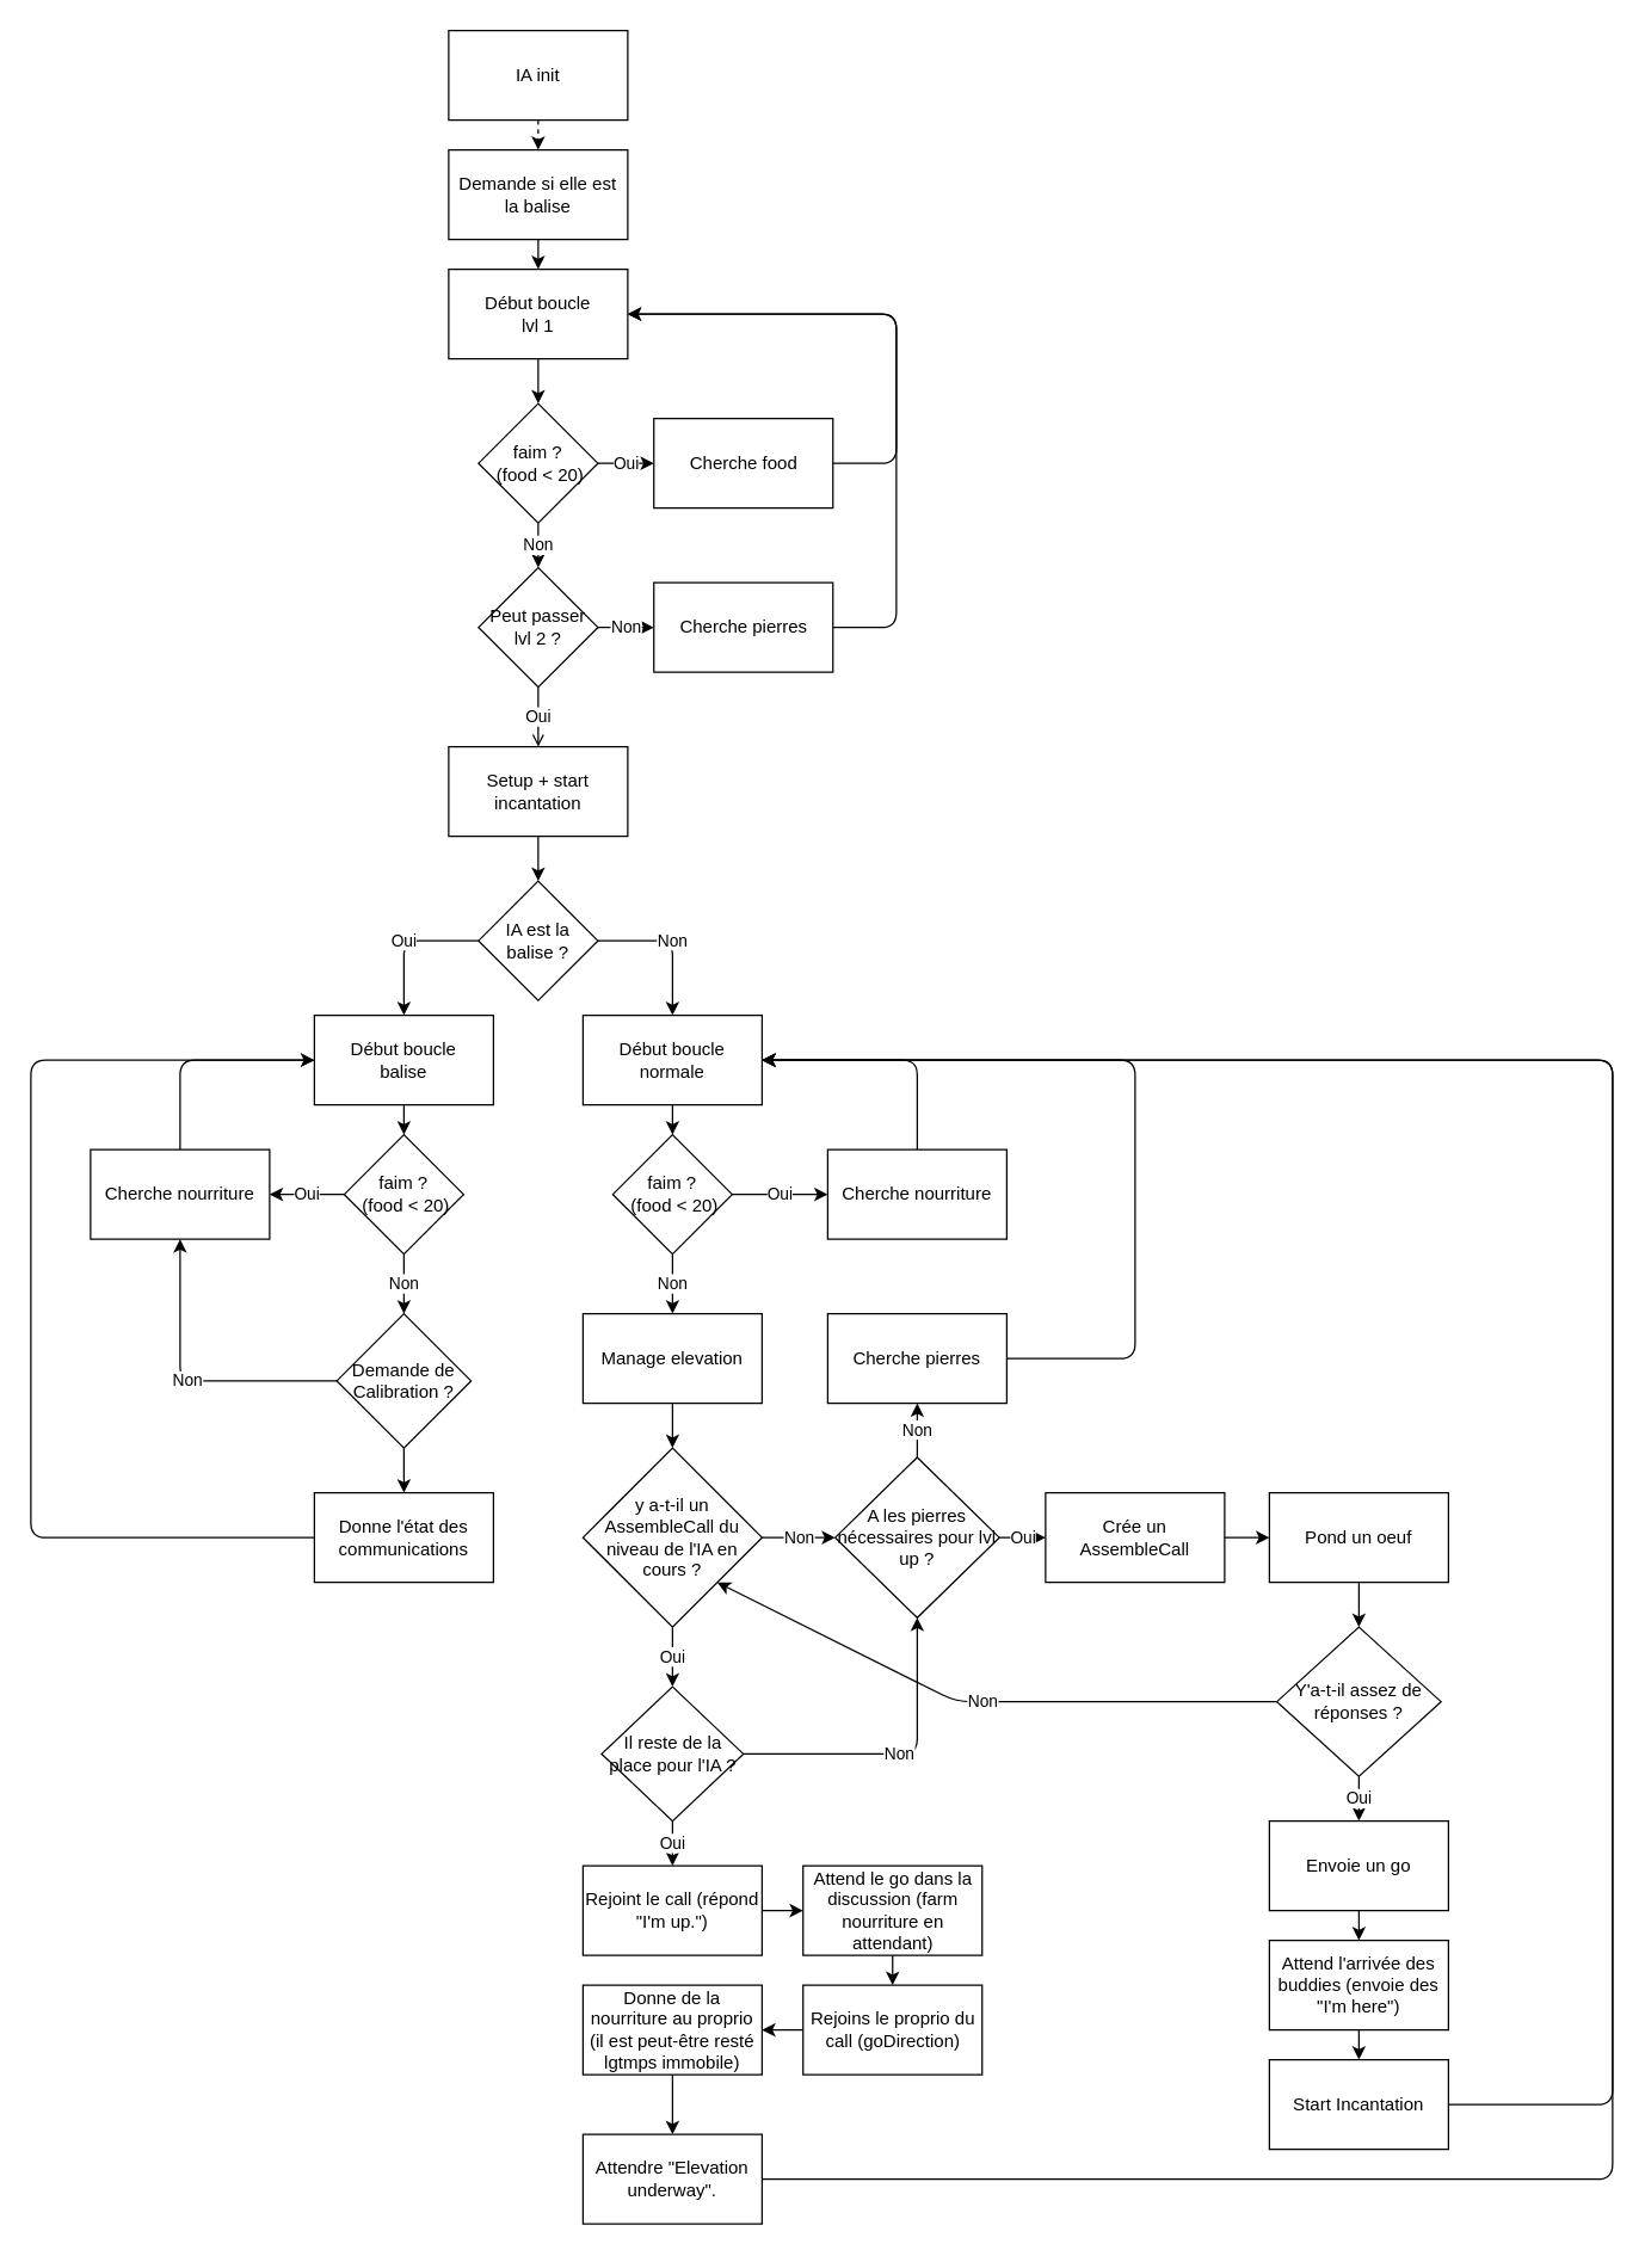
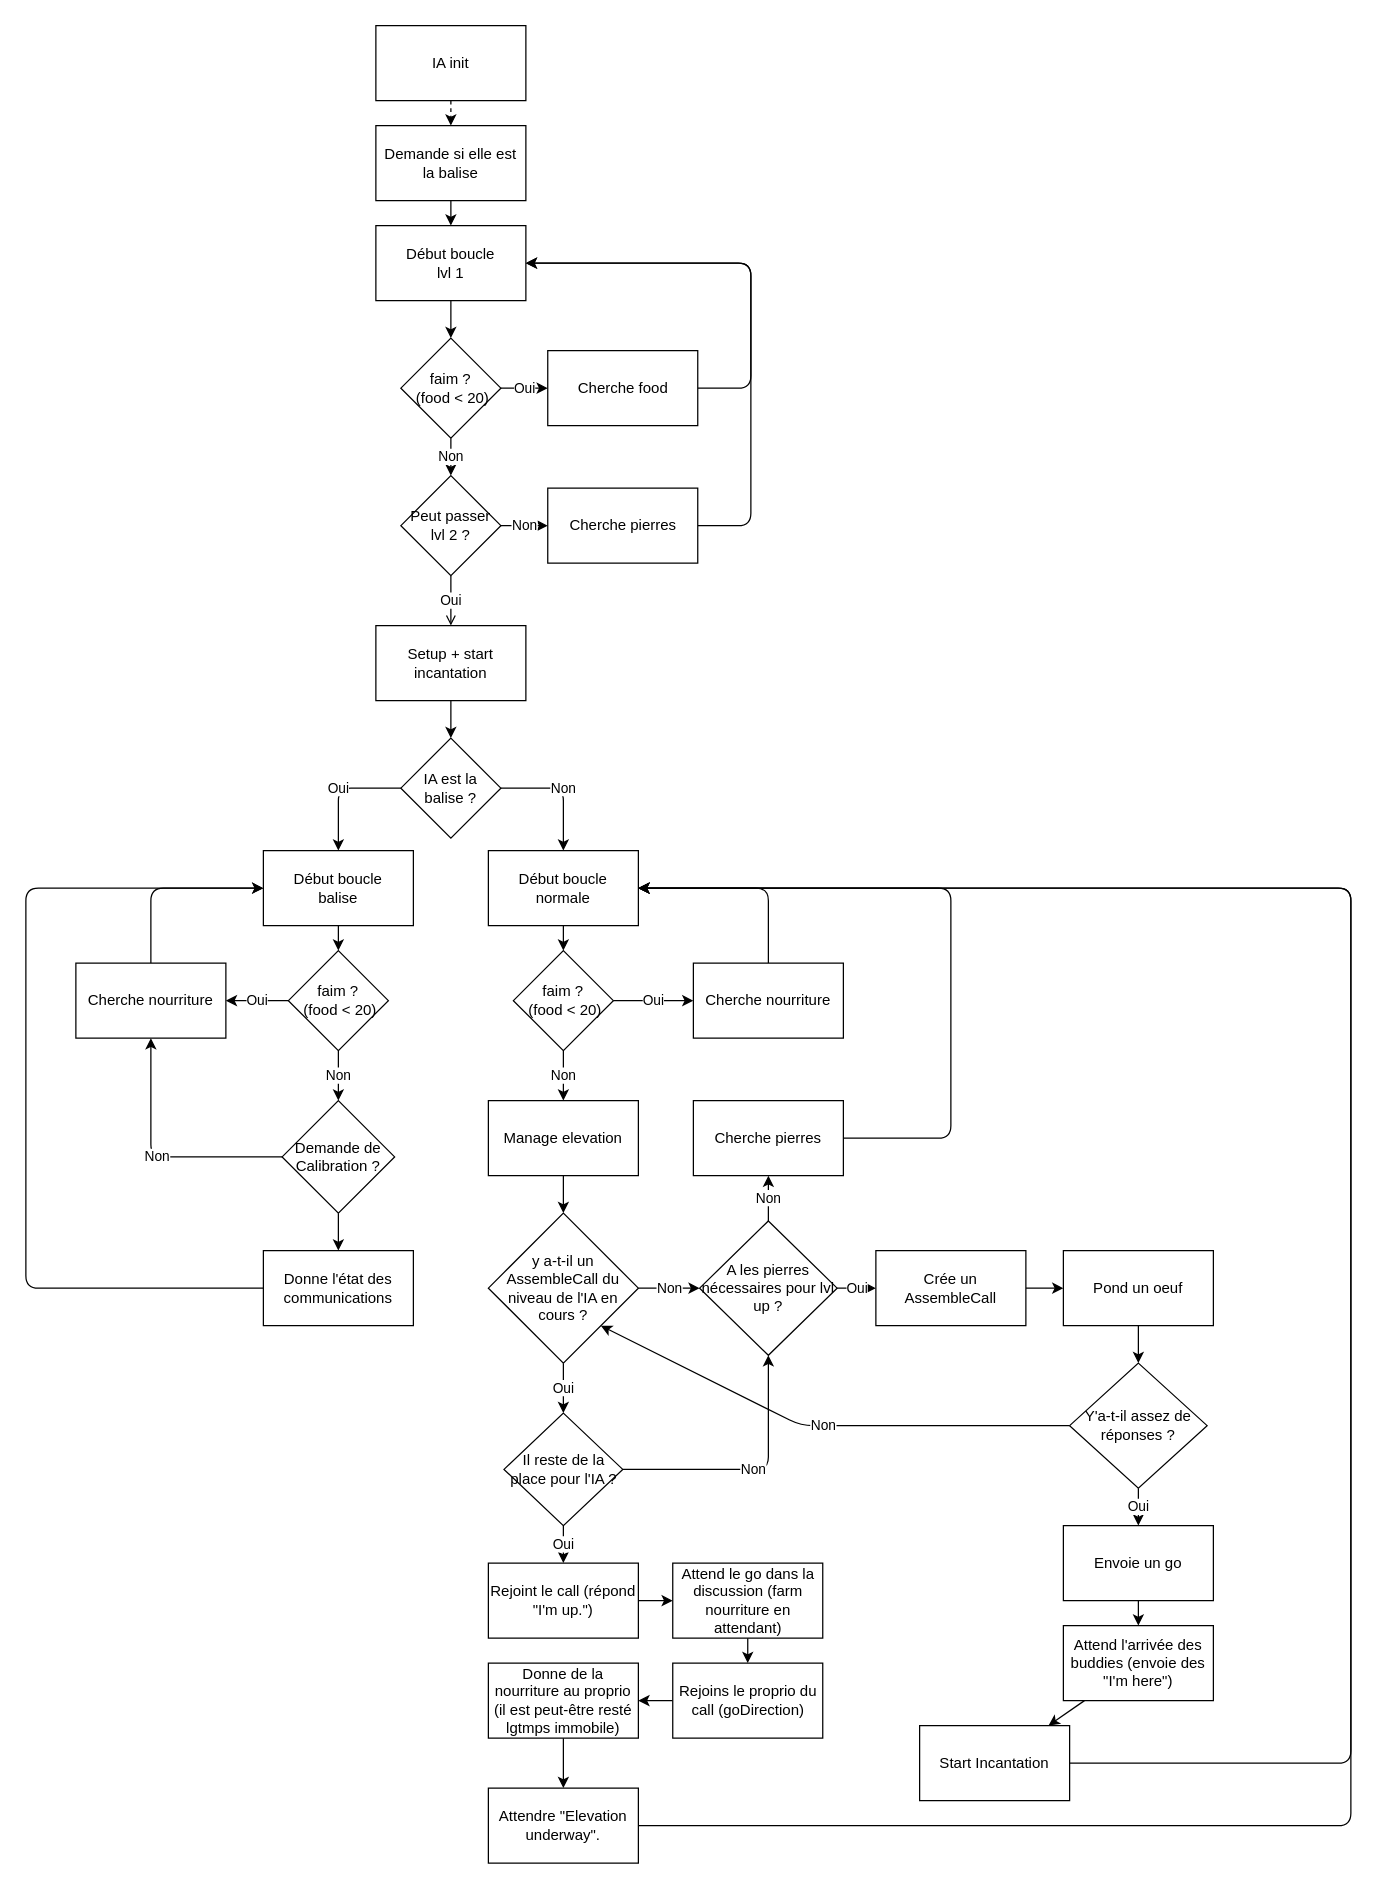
  <mxCell id="0" />
  <mxCell id="1" parent="0" />
  <mxCell id="2" value="Non" style="edgeStyle=none;html=1;entryX=0;entryY=0.5;entryDx=0;entryDy=0;" parent="1" source="4" target="9" edge="1"><mxGeometry relative="1" as="geometry"><mxPoint x="605" y="1180" as="targetPoint" /></mxGeometry></mxCell>
  <mxCell id="3" value="Oui" style="edgeStyle=none;html=1;entryX=0.5;entryY=0;entryDx=0;entryDy=0;exitX=0.5;exitY=1;exitDx=0;exitDy=0;" parent="1" source="4" target="14" edge="1"><mxGeometry relative="1" as="geometry" /></mxCell>
  <mxCell id="4" value="y a-t-il un AssembleCall du niveau de l'IA en cours ?" style="rhombus;whiteSpace=wrap;html=1;" parent="1" vertex="1"><mxGeometry x="390" y="970" width="120" height="120" as="geometry" /></mxCell>
  <mxCell id="5" style="edgeStyle=none;html=1;entryX=1;entryY=0.5;entryDx=0;entryDy=0;" edge="1" parent="1" source="6" target="46"><mxGeometry relative="1" as="geometry"><Array as="points"><mxPoint x="760" y="910" /><mxPoint x="760" y="710" /></Array></mxGeometry></mxCell>
  <mxCell id="6" value="Cherche pierres" style="whiteSpace=wrap;html=1;" parent="1" vertex="1"><mxGeometry x="554" y="880" width="120" height="60" as="geometry" /></mxCell>
  <mxCell id="7" value="Non" style="edgeStyle=none;html=1;entryX=0.5;entryY=1;entryDx=0;entryDy=0;exitX=0.5;exitY=0;exitDx=0;exitDy=0;" parent="1" source="9" target="6" edge="1"><mxGeometry relative="1" as="geometry" /></mxCell>
  <mxCell id="8" value="Oui" style="edgeStyle=none;html=1;entryX=0;entryY=0.5;entryDx=0;entryDy=0;" parent="1" source="9" target="11" edge="1"><mxGeometry relative="1" as="geometry" /></mxCell>
  <mxCell id="9" value="A les pierres nécessaires pour lvl up ?" style="rhombus;whiteSpace=wrap;html=1;" parent="1" vertex="1"><mxGeometry x="559" y="976.25" width="110" height="107.5" as="geometry" /></mxCell>
  <mxCell id="10" style="edgeStyle=none;html=1;entryX=0;entryY=0.5;entryDx=0;entryDy=0;" parent="1" source="11" target="30" edge="1"><mxGeometry relative="1" as="geometry" /></mxCell>
  <mxCell id="11" value="Crée un AssembleCall" style="whiteSpace=wrap;html=1;" parent="1" vertex="1"><mxGeometry x="700" y="1000" width="120" height="60" as="geometry" /></mxCell>
  <mxCell id="12" value="Non" style="edgeStyle=none;html=1;entryX=0.5;entryY=1;entryDx=0;entryDy=0;exitX=1;exitY=0.5;exitDx=0;exitDy=0;" parent="1" source="14" target="9" edge="1"><mxGeometry relative="1" as="geometry"><Array as="points"><mxPoint x="614" y="1175" /></Array></mxGeometry></mxCell>
  <mxCell id="13" value="Oui" style="edgeStyle=none;html=1;" parent="1" source="14" target="16" edge="1"><mxGeometry relative="1" as="geometry" /></mxCell>
  <mxCell id="14" value="Il reste de la place pour l'IA ?" style="rhombus;whiteSpace=wrap;html=1;" parent="1" vertex="1"><mxGeometry x="402.5" y="1130" width="95" height="90" as="geometry" /></mxCell>
  <mxCell id="15" value="" style="edgeStyle=none;html=1;" parent="1" source="16" target="18" edge="1"><mxGeometry relative="1" as="geometry" /></mxCell>
  <mxCell id="16" value="Rejoint le call (répond &quot;I'm up.&quot;)" style="whiteSpace=wrap;html=1;" parent="1" vertex="1"><mxGeometry x="390" y="1250" width="120" height="60" as="geometry" /></mxCell>
  <mxCell id="17" value="" style="edgeStyle=none;html=1;" parent="1" source="18" target="28" edge="1"><mxGeometry relative="1" as="geometry" /></mxCell>
  <mxCell id="18" value="Attend le go dans la discussion (farm nourriture en attendant)" style="whiteSpace=wrap;html=1;" parent="1" vertex="1"><mxGeometry x="537.5" y="1250" width="120" height="60" as="geometry" /></mxCell>
  <mxCell id="19" value="Non" style="edgeStyle=none;html=1;entryX=1;entryY=1;entryDx=0;entryDy=0;exitX=0;exitY=0.5;exitDx=0;exitDy=0;" parent="1" source="31" target="4" edge="1"><mxGeometry relative="1" as="geometry"><mxPoint x="797.353" y="1377.647" as="sourcePoint" /><Array as="points"><mxPoint x="640" y="1140" /></Array></mxGeometry></mxCell>
  <mxCell id="20" value="Oui" style="edgeStyle=none;html=1;exitX=0.5;exitY=1;exitDx=0;exitDy=0;" parent="1" source="31" target="22" edge="1"><mxGeometry relative="1" as="geometry"><mxPoint x="967" y="1460" as="sourcePoint" /></mxGeometry></mxCell>
  <mxCell id="21" style="edgeStyle=none;html=1;entryX=0.5;entryY=0;entryDx=0;entryDy=0;" parent="1" source="22" target="24" edge="1"><mxGeometry relative="1" as="geometry" /></mxCell>
  <mxCell id="22" value="Envoie un go" style="whiteSpace=wrap;html=1;" parent="1" vertex="1"><mxGeometry x="850" y="1220" width="120" height="60" as="geometry" /></mxCell>
  <mxCell id="23" style="edgeStyle=none;html=1;" parent="1" source="24" target="26" edge="1"><mxGeometry relative="1" as="geometry" /></mxCell>
  <mxCell id="24" value="Attend l'arrivée des buddies (envoie des &quot;I'm here&quot;)" style="whiteSpace=wrap;html=1;" parent="1" vertex="1"><mxGeometry x="850" y="1300" width="120" height="60" as="geometry" /></mxCell>
  <mxCell id="25" style="edgeStyle=none;html=1;entryX=1;entryY=0.5;entryDx=0;entryDy=0;" edge="1" parent="1" source="26" target="46"><mxGeometry relative="1" as="geometry"><mxPoint x="920" y="1060" as="targetPoint" /><Array as="points"><mxPoint x="1080" y="1410" /><mxPoint x="1080" y="710" /></Array></mxGeometry></mxCell>
- <mxCell id="26" value="Start Incantation" style="whiteSpace=wrap;html=1;" parent="1" vertex="1"><mxGeometry x="850" y="1380" width="120" height="60" as="geometry" /></mxCell>
+ <mxCell id="26" value="Start Incantation" style="whiteSpace=wrap;html=1;" parent="1" vertex="1"><mxGeometry x="735" y="1380" width="120" height="60" as="geometry" /></mxCell>
  <mxCell id="27" style="edgeStyle=none;html=1;entryX=1;entryY=0.5;entryDx=0;entryDy=0;" parent="1" source="28" target="33" edge="1"><mxGeometry relative="1" as="geometry" /></mxCell>
  <mxCell id="28" value="Rejoins le proprio du call (goDirection)" style="whiteSpace=wrap;html=1;" parent="1" vertex="1"><mxGeometry x="537.5" y="1330" width="120" height="60" as="geometry" /></mxCell>
  <mxCell id="29" style="edgeStyle=none;html=1;entryX=0.5;entryY=0;entryDx=0;entryDy=0;" parent="1" source="30" target="31" edge="1"><mxGeometry relative="1" as="geometry" /></mxCell>
  <mxCell id="30" value="Pond un oeuf" style="whiteSpace=wrap;html=1;" parent="1" vertex="1"><mxGeometry x="850" y="1000" width="120" height="60" as="geometry" /></mxCell>
  <mxCell id="31" value="Y'a-t-il assez de réponses ?" style="rhombus;whiteSpace=wrap;html=1;" parent="1" vertex="1"><mxGeometry x="855" y="1090" width="110" height="100" as="geometry" /></mxCell>
  <mxCell id="32" style="edgeStyle=none;html=1;entryX=0.5;entryY=0;entryDx=0;entryDy=0;" parent="1" source="33" target="35" edge="1"><mxGeometry relative="1" as="geometry"><mxPoint x="310" y="1660" as="targetPoint" /></mxGeometry></mxCell>
  <mxCell id="33" value="Donne de la nourriture au proprio (il est peut-être resté lgtmps immobile)" style="whiteSpace=wrap;html=1;" parent="1" vertex="1"><mxGeometry x="390" y="1330" width="120" height="60" as="geometry" /></mxCell>
  <mxCell id="34" style="edgeStyle=none;html=1;entryX=1;entryY=0.5;entryDx=0;entryDy=0;" edge="1" parent="1" source="35" target="46"><mxGeometry relative="1" as="geometry"><mxPoint x="900" y="1000" as="targetPoint" /><Array as="points"><mxPoint x="1080" y="1460" /><mxPoint x="1080" y="710" /></Array></mxGeometry></mxCell>
  <mxCell id="35" value="Attendre &quot;Elevation underway&quot;." style="whiteSpace=wrap;html=1;" parent="1" vertex="1"><mxGeometry x="390" y="1430" width="120" height="60" as="geometry" /></mxCell>
  <mxCell id="36" value="" style="edgeStyle=none;html=1;dashed=1;" edge="1" parent="1" source="37" target="39"><mxGeometry relative="1" as="geometry" /></mxCell>
  <mxCell id="37" value="IA init" style="whiteSpace=wrap;html=1;" vertex="1" parent="1"><mxGeometry x="300" y="20" width="120" height="60" as="geometry" /></mxCell>
  <mxCell id="38" style="edgeStyle=none;html=1;entryX=0.5;entryY=0;entryDx=0;entryDy=0;" edge="1" parent="1" source="39" target="52"><mxGeometry relative="1" as="geometry" /></mxCell>
  <mxCell id="39" value="Demande si elle est la balise" style="whiteSpace=wrap;html=1;" vertex="1" parent="1"><mxGeometry x="300" y="100" width="120" height="60" as="geometry" /></mxCell>
  <mxCell id="40" value="Oui" style="edgeStyle=none;html=1;entryX=0;entryY=0.5;entryDx=0;entryDy=0;" edge="1" parent="1" source="42" target="44"><mxGeometry relative="1" as="geometry" /></mxCell>
  <mxCell id="41" value="Non" style="edgeStyle=none;html=1;" edge="1" parent="1" source="42" target="48"><mxGeometry relative="1" as="geometry" /></mxCell>
  <mxCell id="42" value="faim ?&lt;br&gt;&amp;nbsp;(food &amp;lt; 20)" style="rhombus;whiteSpace=wrap;html=1;" vertex="1" parent="1"><mxGeometry x="410" y="760" width="80" height="80" as="geometry" /></mxCell>
  <mxCell id="43" style="edgeStyle=none;html=1;entryX=1;entryY=0.5;entryDx=0;entryDy=0;" edge="1" parent="1" source="44" target="46"><mxGeometry relative="1" as="geometry"><Array as="points"><mxPoint x="614" y="710" /></Array></mxGeometry></mxCell>
  <mxCell id="44" value="Cherche nourriture" style="whiteSpace=wrap;html=1;" vertex="1" parent="1"><mxGeometry x="554" y="770" width="120" height="60" as="geometry" /></mxCell>
  <mxCell id="45" style="edgeStyle=none;html=1;entryX=0.5;entryY=0;entryDx=0;entryDy=0;" edge="1" parent="1" source="46" target="42"><mxGeometry relative="1" as="geometry" /></mxCell>
  <mxCell id="46" value="Début boucle&lt;br&gt;normale" style="whiteSpace=wrap;html=1;" vertex="1" parent="1"><mxGeometry x="390" y="680" width="120" height="60" as="geometry" /></mxCell>
  <mxCell id="47" style="edgeStyle=none;html=1;entryX=0.5;entryY=0;entryDx=0;entryDy=0;" edge="1" parent="1" source="48" target="4"><mxGeometry relative="1" as="geometry" /></mxCell>
  <mxCell id="48" value="Manage elevation" style="whiteSpace=wrap;html=1;" vertex="1" parent="1"><mxGeometry x="390" y="880" width="120" height="60" as="geometry" /></mxCell>
  <mxCell id="49" style="edgeStyle=none;html=1;" edge="1" parent="1" source="50" target="70"><mxGeometry relative="1" as="geometry" /></mxCell>
  <mxCell id="50" value="Début boucle&lt;br&gt;balise" style="whiteSpace=wrap;html=1;" vertex="1" parent="1"><mxGeometry x="210" y="680" width="120" height="60" as="geometry" /></mxCell>
  <mxCell id="51" style="edgeStyle=none;html=1;entryX=0.5;entryY=0;entryDx=0;entryDy=0;" edge="1" parent="1" source="52" target="62"><mxGeometry relative="1" as="geometry" /></mxCell>
  <mxCell id="52" value="Début boucle&lt;br&gt;lvl 1" style="whiteSpace=wrap;html=1;" vertex="1" parent="1"><mxGeometry x="300" y="180" width="120" height="60" as="geometry" /></mxCell>
  <mxCell id="53" value="Oui" style="edgeStyle=none;html=1;entryX=0.5;entryY=0;entryDx=0;entryDy=0;endArrow=open;" edge="1" parent="1" source="55" target="57"><mxGeometry relative="1" as="geometry" /></mxCell>
  <mxCell id="54" value="Non" style="edgeStyle=none;html=1;entryX=0;entryY=0.5;entryDx=0;entryDy=0;" edge="1" parent="1" source="55" target="59"><mxGeometry relative="1" as="geometry" /></mxCell>
  <mxCell id="55" value="Peut passer lvl 2 ?" style="rhombus;whiteSpace=wrap;html=1;" vertex="1" parent="1"><mxGeometry x="320" y="380" width="80" height="80" as="geometry" /></mxCell>
  <mxCell id="56" style="edgeStyle=none;html=1;entryX=0.5;entryY=0;entryDx=0;entryDy=0;" edge="1" parent="1" source="57" target="67"><mxGeometry relative="1" as="geometry" /></mxCell>
  <mxCell id="57" value="Setup + start incantation" style="whiteSpace=wrap;html=1;" vertex="1" parent="1"><mxGeometry x="300" y="500" width="120" height="60" as="geometry" /></mxCell>
  <mxCell id="58" style="edgeStyle=none;html=1;entryX=1;entryY=0.5;entryDx=0;entryDy=0;" edge="1" parent="1" source="59" target="52"><mxGeometry relative="1" as="geometry"><Array as="points"><mxPoint x="600" y="420" /><mxPoint x="600" y="210" /></Array></mxGeometry></mxCell>
  <mxCell id="59" value="Cherche pierres" style="whiteSpace=wrap;html=1;" vertex="1" parent="1"><mxGeometry x="437.5" y="390" width="120" height="60" as="geometry" /></mxCell>
  <mxCell id="60" value="Non" style="edgeStyle=none;html=1;" edge="1" parent="1" source="62" target="55"><mxGeometry relative="1" as="geometry" /></mxCell>
  <mxCell id="61" value="Oui" style="edgeStyle=none;html=1;entryX=0;entryY=0.5;entryDx=0;entryDy=0;" edge="1" parent="1" source="62" target="64"><mxGeometry relative="1" as="geometry" /></mxCell>
  <mxCell id="62" value="faim ?&lt;br&gt;&amp;nbsp;(food &amp;lt; 20)" style="rhombus;whiteSpace=wrap;html=1;" vertex="1" parent="1"><mxGeometry x="320" y="270" width="80" height="80" as="geometry" /></mxCell>
  <mxCell id="63" style="edgeStyle=none;html=1;entryX=1;entryY=0.5;entryDx=0;entryDy=0;" edge="1" parent="1" source="64" target="52"><mxGeometry relative="1" as="geometry"><Array as="points"><mxPoint x="600" y="310" /><mxPoint x="600" y="210" /></Array></mxGeometry></mxCell>
  <mxCell id="64" value="Cherche food" style="whiteSpace=wrap;html=1;" vertex="1" parent="1"><mxGeometry x="437.5" y="280" width="120" height="60" as="geometry" /></mxCell>
  <mxCell id="65" value="Oui" style="edgeStyle=none;html=1;entryX=0.5;entryY=0;entryDx=0;entryDy=0;" edge="1" parent="1" source="67" target="50"><mxGeometry relative="1" as="geometry"><Array as="points"><mxPoint x="270" y="630" /></Array></mxGeometry></mxCell>
  <mxCell id="66" value="Non" style="edgeStyle=none;html=1;entryX=0.5;entryY=0;entryDx=0;entryDy=0;" edge="1" parent="1" source="67" target="46"><mxGeometry relative="1" as="geometry"><Array as="points"><mxPoint x="450" y="630" /></Array></mxGeometry></mxCell>
  <mxCell id="67" value="IA est la&lt;br&gt;balise ?" style="rhombus;whiteSpace=wrap;html=1;" vertex="1" parent="1"><mxGeometry x="320" y="590" width="80" height="80" as="geometry" /></mxCell>
  <mxCell id="68" value="Oui" style="edgeStyle=none;html=1;" edge="1" parent="1" source="70" target="72"><mxGeometry relative="1" as="geometry" /></mxCell>
  <mxCell id="69" value="Non" style="edgeStyle=none;html=1;entryX=0.5;entryY=0;entryDx=0;entryDy=0;" edge="1" parent="1" source="70" target="75"><mxGeometry relative="1" as="geometry" /></mxCell>
  <mxCell id="70" value="faim ?&lt;br&gt;&amp;nbsp;(food &amp;lt; 20)" style="rhombus;whiteSpace=wrap;html=1;" vertex="1" parent="1"><mxGeometry x="230" y="760" width="80" height="80" as="geometry" /></mxCell>
  <mxCell id="71" style="edgeStyle=none;html=1;entryX=0;entryY=0.5;entryDx=0;entryDy=0;" edge="1" parent="1" source="72" target="50"><mxGeometry relative="1" as="geometry"><Array as="points"><mxPoint x="120" y="710" /></Array></mxGeometry></mxCell>
  <mxCell id="72" value="Cherche nourriture" style="whiteSpace=wrap;html=1;" vertex="1" parent="1"><mxGeometry x="60" y="770" width="120" height="60" as="geometry" /></mxCell>
  <mxCell id="73" value="Non" style="edgeStyle=none;html=1;entryX=0.5;entryY=1;entryDx=0;entryDy=0;" edge="1" parent="1" source="75" target="72"><mxGeometry relative="1" as="geometry"><Array as="points"><mxPoint x="120" y="925" /></Array></mxGeometry></mxCell>
  <mxCell id="74" style="edgeStyle=none;html=1;entryX=0.5;entryY=0;entryDx=0;entryDy=0;" edge="1" parent="1" source="75" target="77"><mxGeometry relative="1" as="geometry" /></mxCell>
  <mxCell id="75" value="Demande de Calibration ?" style="rhombus;whiteSpace=wrap;html=1;" vertex="1" parent="1"><mxGeometry x="225" y="880" width="90" height="90" as="geometry" /></mxCell>
  <mxCell id="76" style="edgeStyle=none;html=1;entryX=0;entryY=0.5;entryDx=0;entryDy=0;" edge="1" parent="1" source="77" target="50"><mxGeometry relative="1" as="geometry"><mxPoint x="30" y="1030" as="targetPoint" /><Array as="points"><mxPoint x="20" y="1030" /><mxPoint x="20" y="710" /></Array></mxGeometry></mxCell>
  <mxCell id="77" value="Donne l'état des communications" style="whiteSpace=wrap;html=1;" vertex="1" parent="1"><mxGeometry x="210" y="1000" width="120" height="60" as="geometry" /></mxCell>
